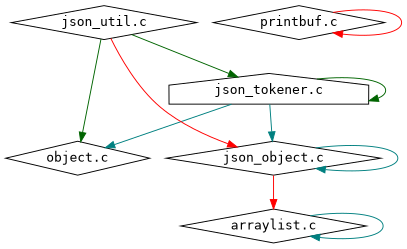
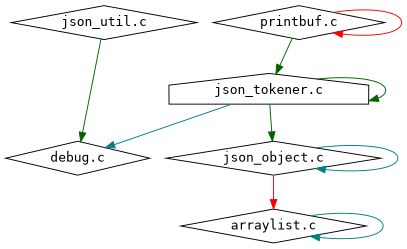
  digraph {
    fontname="DejaVu Sans Mono"
    node [fontname="DejaVu Sans Mono" shape=diamond]
    edge [color=darkgreen fontname="DejaVu Sans Mono"]
    n1 [label="arraylist.c" metric1=32]
    n2 [label="json_object.c" metric1=120]
    n3 [label="json_tokener.c" metric1=300 shape=house]
    n4 [label="printbuf.c" metric1=13]
-   n5 [label="object.c" metric1=14]
+   n5 [label="debug.c" metric1=14]
    n6 [label="json_util.c" metric1=41]
    subgraph sub_1 {
      label=src
      n1
      n2
      n3
      n4
      n5
      n6
    }
    n1 -> n1 [color=teal]
    n2 -> n1 [color=red]
    n2 -> n2 [color=teal]
-   n3 -> n2 [color=teal]
+   n3 -> n2
    n3 -> n3
    n3 -> n5 [color=teal]
    n4 -> n4 [color=red]
-   n6 -> n2 [color=red]
-   n6 -> n3
+   n4 -> n3
    n6 -> n5
  }
